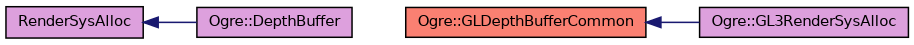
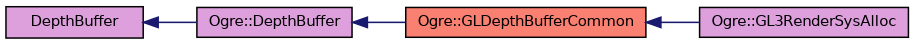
  digraph {
    rankdir=LR
    node [color=black fillcolor=plum fontname=Helvetica fontsize=10 shape=record style=filled]
    edge [color=midnightblue dir=back fontname=Helvetica fontsize=10 labelfontname=Helvetica labelfontsize=10 style=solid]
    n1 [fontcolor=black height=0.2 label="Ogre::GL3RenderSysAlloc" width=0.4]
    n2 [fillcolor=salmon height=0.2 label="Ogre::GLDepthBufferCommon" width=0.4]
    n3 [height=0.2 label="Ogre::DepthBuffer" width=0.4]
-   n4 [height=0.2 label=RenderSysAlloc width=0.4]
+   n4 [height=0.2 label=DepthBuffer width=0.4]
    n2 -> n1
+   n3 -> n2
    n4 -> n3
  }
